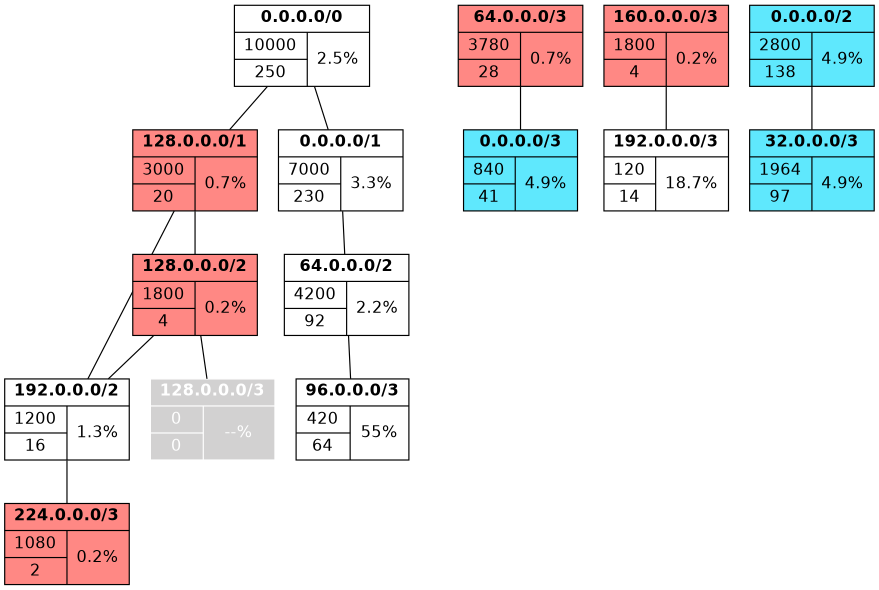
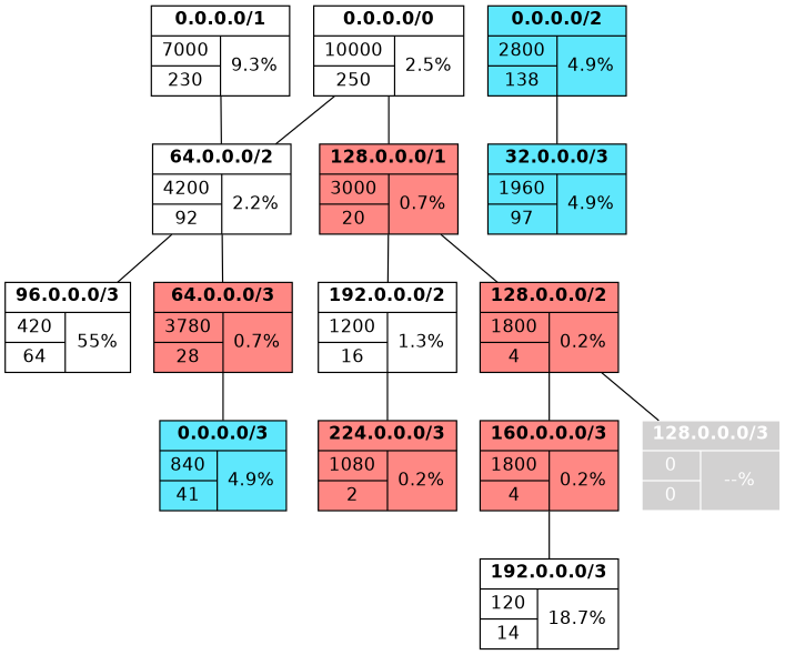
  graph {
    fontname=Helvetica
    rankdir=TB
    splines=false
    node [fontname=Helvetica shape=record style=filled]
    n1 [label=<{<B>64.0.0.0/2</B>|{{4200|92}|{2.2%}}}> style=""]
    n2 [label=<{<B>96.0.0.0/3</B>|{{420|64}|{55%}}}> style=""]
    n3 [fillcolor="#FF8884" label=<{<B>64.0.0.0/3</B>|{{3780|28}|{0.7%}}}>]
    n4 [fillcolor="#5fe8fd" label=<{<B>0.0.0.0/3</B>|{{840|41}|{4.9%}}}>]
    n5 [fillcolor="#FF8884" label=<{<B>160.0.0.0/3</B>|{{1800|4}|{0.2%}}}>]
    n6 [label=<{<B>192.0.0.0/3</B>|{{120|14}|{18.7%}}}> style=""]
    n7 [fillcolor="#FF8884" label=<{<B>128.0.0.0/1</B>|{{3000|20}|{0.7%}}}>]
    n8 [label=<{<B>192.0.0.0/2</B>|{{1200|16}|{1.3%}}}> style=""]
    n9 [fillcolor="#FF8884" label=<{<B>128.0.0.0/2</B>|{{1800|4}|{0.2%}}}>]
    n10 [fillcolor="#FF8884" label=<{<B>224.0.0.0/3</B>|{{1080|2}|{0.2%}}}>]
    n11 [color=white fillcolor="#d2d1d1" fontcolor=white label=<{<B>128.0.0.0/3</B>|{{0|0}|{--%}}}>]
-   n12 [label=<{<B>0.0.0.0/1</B>|{{7000|230}|{3.3%}}}> style=""]
+   n12 [label=<{<B>0.0.0.0/1</B>|{{7000|230}|{9.3%}}}> style=""]
    n13 [fillcolor="#5fe8fd" label=<{<B>0.0.0.0/2</B>|{{2800|138}|{4.9%}}}>]
-   n14 [fillcolor="#5fe8fd" label=<{<B>32.0.0.0/3</B>|{{1964|97}|{4.9%}}}>]
+   n14 [fillcolor="#5fe8fd" label=<{<B>32.0.0.0/3</B>|{{1960|97}|{4.9%}}}>]
    n15 [label=<{<B>0.0.0.0/0</B>|{{10000|250}|{2.5%}}}> style=""]
    n1 -- n2
+   n1 -- n3
    n3 -- n4
    n5 -- n6
    n7 -- n8
    n7 -- n9
    n8 -- n10
-   n9 -- n8
+   n9 -- n5
    n9 -- n11
    n12 -- n1
    n13 -- n14
    n15 -- n7
-   n15 -- n12
+   n15 -- n1
  }
